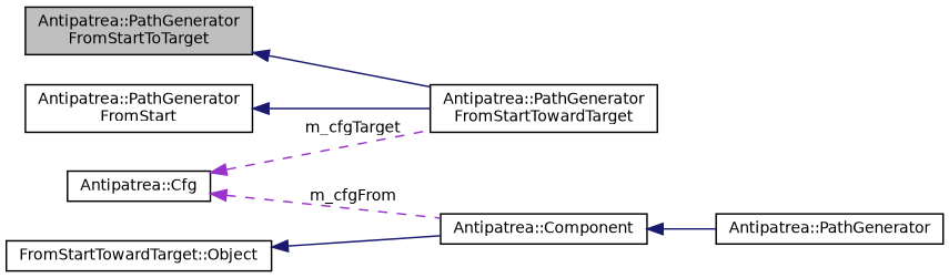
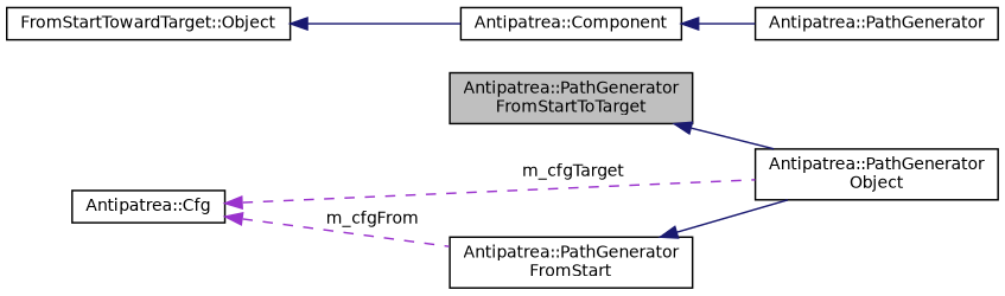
  digraph {
    rankdir=LR
    node [color=black fontname=Helvetica fontsize=10 shape=record]
    edge [color=midnightblue dir=back fontname=Helvetica fontsize=10 labelfontname=Helvetica labelfontsize=10 style=solid]
    n1 [fillcolor=grey75 fontcolor=black height=0.2 label="Antipatrea::PathGenerator\lFromStartToTarget" style=filled width=0.4]
-   n2 [height=0.2 label="Antipatrea::PathGenerator\lFromStartTowardTarget" width=0.4]
+   n2 [height=0.2 label="Antipatrea::PathGenerator\lObject" width=0.4]
    n3 [height=0.2 label="Antipatrea::PathGenerator\lFromStart" width=0.4]
    n4 [height=0.2 label="Antipatrea::PathGenerator" width=0.4]
    n5 [height=0.2 label="Antipatrea::Component" width=0.4]
    n6 [height=0.2 label="FromStartTowardTarget::Object" width=0.4]
    n7 [height=0.2 label="Antipatrea::Cfg" width=0.4]
    n1 -> n2
    n3 -> n2
    n5 -> n4
    n6 -> n5
    n7 -> n2 [color=darkorchid3 label=" m_cfgTarget" style=dashed]
-   n7 -> n5 [color=darkorchid3 label=" m_cfgFrom" style=dashed]
+   n7 -> n3 [color=darkorchid3 label=" m_cfgFrom" style=dashed]
  }
